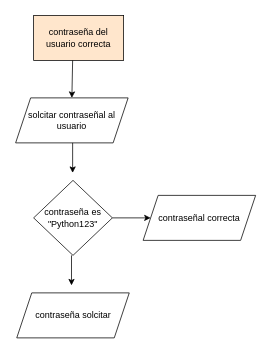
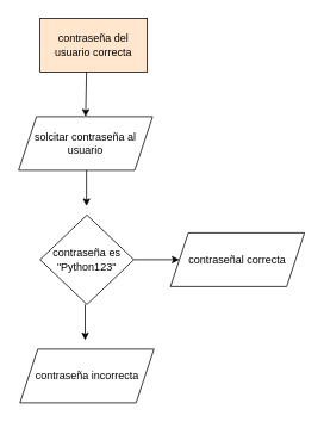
  <mxCell id="0" />
  <mxCell id="1" parent="0" />
- <mxCell id="2" value="solcitar contraseñal al usuario" style="shape=parallelogram;perimeter=parallelogramPerimeter;whiteSpace=wrap;html=1;fixedSize=1;" vertex="1" parent="1"><mxGeometry x="20" y="130" width="150" height="60" as="geometry" /></mxCell>
+ <mxCell id="2" value="solcitar contraseña al usuario" style="shape=parallelogram;perimeter=parallelogramPerimeter;whiteSpace=wrap;html=1;fixedSize=1;" vertex="1" parent="1"><mxGeometry x="20" y="130" width="150" height="60" as="geometry" /></mxCell>
  <mxCell id="3" value="contraseña del usuario correcta" style="rounded=0;whiteSpace=wrap;html=1;fillColor=#ffe6cc;" vertex="1" parent="1"><mxGeometry x="44" y="20" width="120" height="60" as="geometry" /></mxCell>
  <mxCell id="4" value="contraseña es &quot;Python123&quot;" style="rhombus;whiteSpace=wrap;html=1;" vertex="1" parent="1"><mxGeometry x="44" y="240" width="105" height="100" as="geometry" /></mxCell>
  <mxCell id="5" value="contraseñal correcta" style="shape=parallelogram;perimeter=parallelogramPerimeter;whiteSpace=wrap;html=1;fixedSize=1;" vertex="1" parent="1"><mxGeometry x="190" y="260" width="150" height="60" as="geometry" /></mxCell>
- <mxCell id="6" value="contraseña solcitar" style="shape=parallelogram;perimeter=parallelogramPerimeter;whiteSpace=wrap;html=1;fixedSize=1;" vertex="1" parent="1"><mxGeometry x="21.5" y="390" width="150" height="60" as="geometry" /></mxCell>
+ <mxCell id="6" value="contraseña incorrecta" style="shape=parallelogram;perimeter=parallelogramPerimeter;whiteSpace=wrap;html=1;fixedSize=1;" vertex="1" parent="1"><mxGeometry x="21.5" y="390" width="150" height="60" as="geometry" /></mxCell>
  <mxCell id="7" value="" style="endArrow=classic;html=1;rounded=0;entryX=0.5;entryY=0;entryDx=0;entryDy=0;" edge="1" parent="1" target="2"><mxGeometry width="50" height="50" relative="1" as="geometry"><mxPoint x="96" y="80" as="sourcePoint" /><mxPoint x="96" y="120" as="targetPoint" /></mxGeometry></mxCell>
  <mxCell id="8" value="" style="endArrow=classic;html=1;rounded=0;" edge="1" parent="1"><mxGeometry width="50" height="50" relative="1" as="geometry"><mxPoint x="96" y="190" as="sourcePoint" /><mxPoint x="96" y="230" as="targetPoint" /></mxGeometry></mxCell>
  <mxCell id="9" value="" style="endArrow=classic;html=1;rounded=0;" edge="1" parent="1"><mxGeometry width="50" height="50" relative="1" as="geometry"><mxPoint x="94.5" y="340" as="sourcePoint" /><mxPoint x="94.5" y="380" as="targetPoint" /></mxGeometry></mxCell>
  <mxCell id="10" value="" style="endArrow=classic;html=1;rounded=0;entryX=0;entryY=0.5;entryDx=0;entryDy=0;" edge="1" parent="1" target="5"><mxGeometry width="50" height="50" relative="1" as="geometry"><mxPoint x="149" y="290" as="sourcePoint" /><mxPoint x="149" y="330" as="targetPoint" /></mxGeometry></mxCell>
